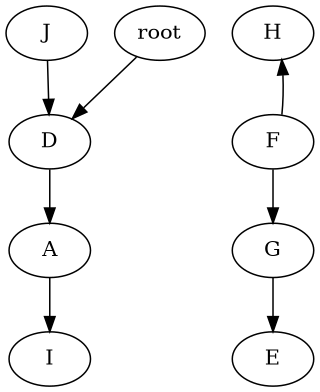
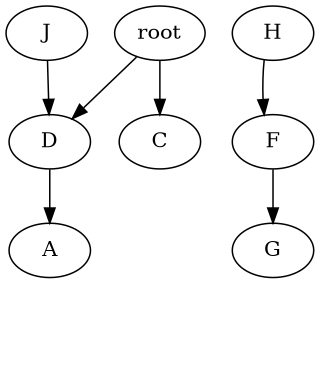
  strict digraph {
    n1 [label=root]
    n2 [label=D]
+   n3 [label=C]
    n4 [label=A]
-   n5 [label=I]
    n6 [label=J]
    n7 [label=H]
    n8 [label=F]
    n9 [label=G]
-   n10 [label=E]
    n1 -> n2
+   n1 -> n3
    n2 -> n4
-   n4 -> n5
    n6 -> n2
-   n8 -> n7
+   n7 -> n8
    n8 -> n9
-   n9 -> n10
  }
